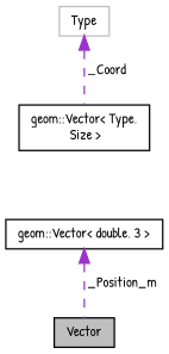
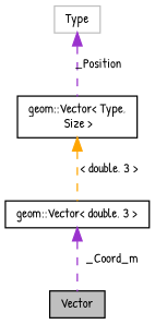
  digraph {
    fontname="Patrick Hand"
    node [color=black fillcolor=white fontname="Patrick Hand" fontsize=10 shape=record style=filled]
    edge [color=darkorchid3 dir=back fontname="Patrick Hand" fontsize=10 labelfontname=FreeSans labelfontsize=10 style=dashed]
    n1 [fillcolor=grey75 fontcolor=black height=0.2 label=Vector width=0.4]
    n2 [height=0.2 label="geom::Vector\< double, 3 \>" width=0.4]
    n3 [height=0.2 label="geom::Vector\< Type,\l Size \>" width=0.4]
    n4 [color=grey75 height=0.2 label=Type width=0.4]
-   n2 -> n1 [label=" _Position_m"]
-   n4 -> n3 [label=" _Coord"]
+   n2 -> n1 [label=" _Coord_m"]
+   n3 -> n2 [color=orange label=" \< double, 3 \>"]
+   n4 -> n3 [label=" _Position"]
  }
